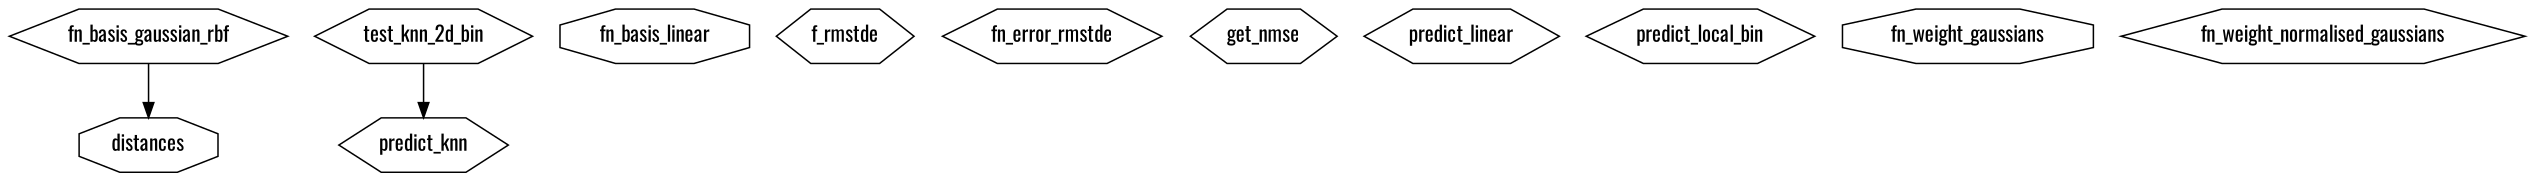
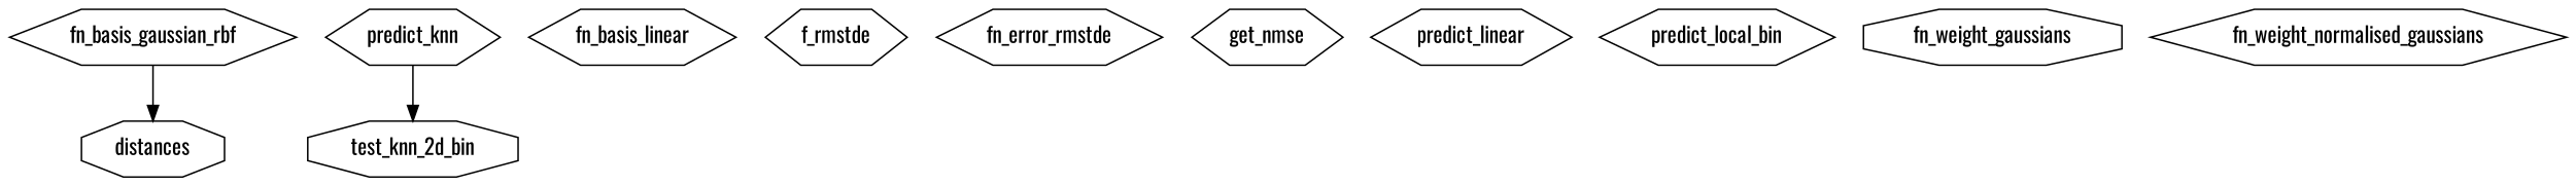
  digraph {
    fontname=Oswald
    node [fontname=Oswald shape=hexagon]
    edge [fontname=Oswald]
    distances [shape=octagon]
    fn_basis_gaussian_rbf
-   test_knn_2d_bin
+   test_knn_2d_bin [shape=octagon]
    predict_knn
-   fn_basis_linear [shape=octagon]
+   fn_basis_linear
    f_rmstde
    fn_error_rmstde
    get_nmse
    predict_linear
    n10 [label=predict_local_bin]
    fn_weight_gaussians [shape=octagon]
    fn_weight_normalised_gaussians
    fn_basis_gaussian_rbf -> distances
-   test_knn_2d_bin -> predict_knn
+   predict_knn -> test_knn_2d_bin
  }
